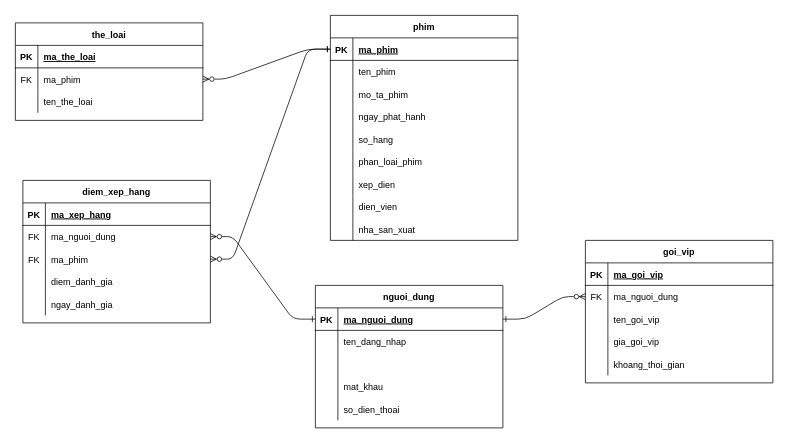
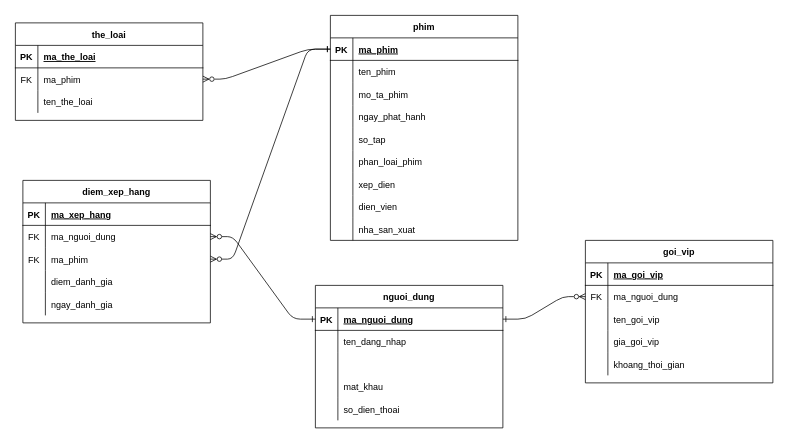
  <mxCell id="0" />
  <mxCell id="1" parent="0" />
  <mxCell id="2" value="nguoi_dung" style="shape=table;startSize=30;container=1;collapsible=1;childLayout=tableLayout;fixedRows=1;rowLines=0;fontStyle=1;align=center;resizeLast=1;" parent="1" vertex="1"><mxGeometry x="420" y="380" width="250" height="190" as="geometry" /></mxCell>
  <mxCell id="3" value="" style="shape=partialRectangle;collapsible=0;dropTarget=0;pointerEvents=0;fillColor=none;points=[[0,0.5],[1,0.5]];portConstraint=eastwest;top=0;left=0;right=0;bottom=1;" parent="2" vertex="1"><mxGeometry y="30" width="250" height="30" as="geometry" /></mxCell>
  <mxCell id="4" value="PK" style="shape=partialRectangle;overflow=hidden;connectable=0;fillColor=none;top=0;left=0;bottom=0;right=0;fontStyle=1;" parent="3" vertex="1"><mxGeometry width="30" height="30" as="geometry"><mxRectangle width="30" height="30" as="alternateBounds" /></mxGeometry></mxCell>
  <mxCell id="5" value="ma_nguoi_dung" style="shape=partialRectangle;overflow=hidden;connectable=0;fillColor=none;top=0;left=0;bottom=0;right=0;align=left;spacingLeft=6;fontStyle=5;" parent="3" vertex="1"><mxGeometry x="30" width="220" height="30" as="geometry"><mxRectangle width="220" height="30" as="alternateBounds" /></mxGeometry></mxCell>
  <mxCell id="6" value="" style="shape=partialRectangle;collapsible=0;dropTarget=0;pointerEvents=0;fillColor=none;points=[[0,0.5],[1,0.5]];portConstraint=eastwest;top=0;left=0;right=0;bottom=0;" parent="2" vertex="1"><mxGeometry y="60" width="250" height="30" as="geometry" /></mxCell>
  <mxCell id="7" value="" style="shape=partialRectangle;overflow=hidden;connectable=0;fillColor=none;top=0;left=0;bottom=0;right=0;" parent="6" vertex="1"><mxGeometry width="30" height="30" as="geometry"><mxRectangle width="30" height="30" as="alternateBounds" /></mxGeometry></mxCell>
  <mxCell id="8" value="ten_dang_nhap" style="shape=partialRectangle;overflow=hidden;connectable=0;fillColor=none;top=0;left=0;bottom=0;right=0;align=left;spacingLeft=6;" parent="6" vertex="1"><mxGeometry x="30" width="220" height="30" as="geometry"><mxRectangle width="220" height="30" as="alternateBounds" /></mxGeometry></mxCell>
  <mxCell id="9" value="" style="shape=partialRectangle;collapsible=0;dropTarget=0;pointerEvents=0;fillColor=none;points=[[0,0.5],[1,0.5]];portConstraint=eastwest;top=0;left=0;right=0;bottom=0;" parent="2" vertex="1"><mxGeometry y="90" width="250" height="30" as="geometry" /></mxCell>
  <mxCell id="10" value="" style="shape=partialRectangle;overflow=hidden;connectable=0;fillColor=none;top=0;left=0;bottom=0;right=0;" parent="9" vertex="1"><mxGeometry width="30" height="30" as="geometry"><mxRectangle width="30" height="30" as="alternateBounds" /></mxGeometry></mxCell>
  <mxCell id="11" value="" style="shape=partialRectangle;collapsible=0;dropTarget=0;pointerEvents=0;fillColor=none;points=[[0,0.5],[1,0.5]];portConstraint=eastwest;top=0;left=0;right=0;bottom=0;" parent="2" vertex="1"><mxGeometry y="120" width="250" height="30" as="geometry" /></mxCell>
  <mxCell id="12" value="" style="shape=partialRectangle;overflow=hidden;connectable=0;fillColor=none;top=0;left=0;bottom=0;right=0;" parent="11" vertex="1"><mxGeometry width="30" height="30" as="geometry"><mxRectangle width="30" height="30" as="alternateBounds" /></mxGeometry></mxCell>
  <mxCell id="13" value="mat_khau" style="shape=partialRectangle;overflow=hidden;connectable=0;fillColor=none;top=0;left=0;bottom=0;right=0;align=left;spacingLeft=6;" parent="11" vertex="1"><mxGeometry x="30" width="220" height="30" as="geometry"><mxRectangle width="220" height="30" as="alternateBounds" /></mxGeometry></mxCell>
  <mxCell id="14" value="" style="shape=partialRectangle;collapsible=0;dropTarget=0;pointerEvents=0;fillColor=none;points=[[0,0.5],[1,0.5]];portConstraint=eastwest;top=0;left=0;right=0;bottom=0;" parent="2" vertex="1"><mxGeometry y="150" width="250" height="30" as="geometry" /></mxCell>
  <mxCell id="15" value="" style="shape=partialRectangle;overflow=hidden;connectable=0;fillColor=none;top=0;left=0;bottom=0;right=0;" parent="14" vertex="1"><mxGeometry width="30" height="30" as="geometry"><mxRectangle width="30" height="30" as="alternateBounds" /></mxGeometry></mxCell>
  <mxCell id="16" value="so_dien_thoai" style="shape=partialRectangle;overflow=hidden;connectable=0;fillColor=none;top=0;left=0;bottom=0;right=0;align=left;spacingLeft=6;" parent="14" vertex="1"><mxGeometry x="30" width="220" height="30" as="geometry"><mxRectangle width="220" height="30" as="alternateBounds" /></mxGeometry></mxCell>
  <mxCell id="17" value="" style="edgeStyle=entityRelationEdgeStyle;endArrow=ERzeroToMany;startArrow=ERone;endFill=0;startFill=0;exitX=0;exitY=0.5;exitDx=0;exitDy=0;entryX=1;entryY=0.5;entryDx=0;entryDy=0;" parent="1" source="19" target="50" edge="1"><mxGeometry width="100" height="100" relative="1" as="geometry"><mxPoint x="960" y="-10" as="sourcePoint" /><mxPoint x="330" y="495" as="targetPoint" /></mxGeometry></mxCell>
  <mxCell id="18" value="phim" style="shape=table;startSize=30;container=1;collapsible=1;childLayout=tableLayout;fixedRows=1;rowLines=0;fontStyle=1;align=center;resizeLast=1;" parent="1" vertex="1"><mxGeometry x="440" y="20" width="250" height="300" as="geometry" /></mxCell>
  <mxCell id="19" value="" style="shape=partialRectangle;collapsible=0;dropTarget=0;pointerEvents=0;fillColor=none;points=[[0,0.5],[1,0.5]];portConstraint=eastwest;top=0;left=0;right=0;bottom=1;" parent="18" vertex="1"><mxGeometry y="30" width="250" height="30" as="geometry" /></mxCell>
  <mxCell id="20" value="PK" style="shape=partialRectangle;overflow=hidden;connectable=0;fillColor=none;top=0;left=0;bottom=0;right=0;fontStyle=1;" parent="19" vertex="1"><mxGeometry width="30" height="30" as="geometry"><mxRectangle width="30" height="30" as="alternateBounds" /></mxGeometry></mxCell>
  <mxCell id="21" value="ma_phim" style="shape=partialRectangle;overflow=hidden;connectable=0;fillColor=none;top=0;left=0;bottom=0;right=0;align=left;spacingLeft=6;fontStyle=5;" parent="19" vertex="1"><mxGeometry x="30" width="220" height="30" as="geometry"><mxRectangle width="220" height="30" as="alternateBounds" /></mxGeometry></mxCell>
  <mxCell id="22" value="" style="shape=partialRectangle;collapsible=0;dropTarget=0;pointerEvents=0;fillColor=none;points=[[0,0.5],[1,0.5]];portConstraint=eastwest;top=0;left=0;right=0;bottom=0;" parent="18" vertex="1"><mxGeometry y="60" width="250" height="30" as="geometry" /></mxCell>
  <mxCell id="23" value="" style="shape=partialRectangle;overflow=hidden;connectable=0;fillColor=none;top=0;left=0;bottom=0;right=0;" parent="22" vertex="1"><mxGeometry width="30" height="30" as="geometry"><mxRectangle width="30" height="30" as="alternateBounds" /></mxGeometry></mxCell>
  <mxCell id="24" value="ten_phim" style="shape=partialRectangle;overflow=hidden;connectable=0;fillColor=none;top=0;left=0;bottom=0;right=0;align=left;spacingLeft=6;" parent="22" vertex="1"><mxGeometry x="30" width="220" height="30" as="geometry"><mxRectangle width="220" height="30" as="alternateBounds" /></mxGeometry></mxCell>
  <mxCell id="25" value="" style="shape=partialRectangle;collapsible=0;dropTarget=0;pointerEvents=0;fillColor=none;points=[[0,0.5],[1,0.5]];portConstraint=eastwest;top=0;left=0;right=0;bottom=0;" parent="18" vertex="1"><mxGeometry y="90" width="250" height="30" as="geometry" /></mxCell>
  <mxCell id="26" value="" style="shape=partialRectangle;overflow=hidden;connectable=0;fillColor=none;top=0;left=0;bottom=0;right=0;" parent="25" vertex="1"><mxGeometry width="30" height="30" as="geometry"><mxRectangle width="30" height="30" as="alternateBounds" /></mxGeometry></mxCell>
  <mxCell id="27" value="mo_ta_phim" style="shape=partialRectangle;overflow=hidden;connectable=0;fillColor=none;top=0;left=0;bottom=0;right=0;align=left;spacingLeft=6;" parent="25" vertex="1"><mxGeometry x="30" width="220" height="30" as="geometry"><mxRectangle width="220" height="30" as="alternateBounds" /></mxGeometry></mxCell>
  <mxCell id="28" value="" style="shape=partialRectangle;collapsible=0;dropTarget=0;pointerEvents=0;fillColor=none;points=[[0,0.5],[1,0.5]];portConstraint=eastwest;top=0;left=0;right=0;bottom=0;" parent="18" vertex="1"><mxGeometry y="120" width="250" height="30" as="geometry" /></mxCell>
  <mxCell id="29" value="" style="shape=partialRectangle;overflow=hidden;connectable=0;fillColor=none;top=0;left=0;bottom=0;right=0;" parent="28" vertex="1"><mxGeometry width="30" height="30" as="geometry"><mxRectangle width="30" height="30" as="alternateBounds" /></mxGeometry></mxCell>
  <mxCell id="30" value="ngay_phat_hanh" style="shape=partialRectangle;overflow=hidden;connectable=0;fillColor=none;top=0;left=0;bottom=0;right=0;align=left;spacingLeft=6;" parent="28" vertex="1"><mxGeometry x="30" width="220" height="30" as="geometry"><mxRectangle width="220" height="30" as="alternateBounds" /></mxGeometry></mxCell>
  <mxCell id="31" value="" style="shape=partialRectangle;collapsible=0;dropTarget=0;pointerEvents=0;fillColor=none;points=[[0,0.5],[1,0.5]];portConstraint=eastwest;top=0;left=0;right=0;bottom=0;" parent="18" vertex="1"><mxGeometry y="150" width="250" height="30" as="geometry" /></mxCell>
  <mxCell id="32" value="" style="shape=partialRectangle;overflow=hidden;connectable=0;fillColor=none;top=0;left=0;bottom=0;right=0;" parent="31" vertex="1"><mxGeometry width="30" height="30" as="geometry"><mxRectangle width="30" height="30" as="alternateBounds" /></mxGeometry></mxCell>
- <mxCell id="33" value="so_hang" style="shape=partialRectangle;overflow=hidden;connectable=0;fillColor=none;top=0;left=0;bottom=0;right=0;align=left;spacingLeft=6;" parent="31" vertex="1"><mxGeometry x="30" width="220" height="30" as="geometry"><mxRectangle width="220" height="30" as="alternateBounds" /></mxGeometry></mxCell>
+ <mxCell id="33" value="so_tap" style="shape=partialRectangle;overflow=hidden;connectable=0;fillColor=none;top=0;left=0;bottom=0;right=0;align=left;spacingLeft=6;" parent="31" vertex="1"><mxGeometry x="30" width="220" height="30" as="geometry"><mxRectangle width="220" height="30" as="alternateBounds" /></mxGeometry></mxCell>
  <mxCell id="34" value="" style="shape=partialRectangle;collapsible=0;dropTarget=0;pointerEvents=0;fillColor=none;points=[[0,0.5],[1,0.5]];portConstraint=eastwest;top=0;left=0;right=0;bottom=0;" parent="18" vertex="1"><mxGeometry y="180" width="250" height="30" as="geometry" /></mxCell>
  <mxCell id="35" value="" style="shape=partialRectangle;overflow=hidden;connectable=0;fillColor=none;top=0;left=0;bottom=0;right=0;" parent="34" vertex="1"><mxGeometry width="30" height="30" as="geometry"><mxRectangle width="30" height="30" as="alternateBounds" /></mxGeometry></mxCell>
  <mxCell id="36" value="phan_loai_phim" style="shape=partialRectangle;overflow=hidden;connectable=0;fillColor=none;top=0;left=0;bottom=0;right=0;align=left;spacingLeft=6;" parent="34" vertex="1"><mxGeometry x="30" width="220" height="30" as="geometry"><mxRectangle width="220" height="30" as="alternateBounds" /></mxGeometry></mxCell>
  <mxCell id="37" value="" style="shape=partialRectangle;collapsible=0;dropTarget=0;pointerEvents=0;fillColor=none;points=[[0,0.5],[1,0.5]];portConstraint=eastwest;top=0;left=0;right=0;bottom=0;" vertex="1" parent="18"><mxGeometry y="210" width="250" height="30" as="geometry" /></mxCell>
  <mxCell id="38" value="" style="shape=partialRectangle;overflow=hidden;connectable=0;fillColor=none;top=0;left=0;bottom=0;right=0;" vertex="1" parent="37"><mxGeometry width="30" height="30" as="geometry"><mxRectangle width="30" height="30" as="alternateBounds" /></mxGeometry></mxCell>
  <mxCell id="39" value="xep_dien" style="shape=partialRectangle;overflow=hidden;connectable=0;fillColor=none;top=0;left=0;bottom=0;right=0;align=left;spacingLeft=6;" vertex="1" parent="37"><mxGeometry x="30" width="220" height="30" as="geometry"><mxRectangle width="220" height="30" as="alternateBounds" /></mxGeometry></mxCell>
  <mxCell id="40" value="" style="shape=partialRectangle;collapsible=0;dropTarget=0;pointerEvents=0;fillColor=none;points=[[0,0.5],[1,0.5]];portConstraint=eastwest;top=0;left=0;right=0;bottom=0;" vertex="1" parent="18"><mxGeometry y="240" width="250" height="30" as="geometry" /></mxCell>
  <mxCell id="41" value="" style="shape=partialRectangle;overflow=hidden;connectable=0;fillColor=none;top=0;left=0;bottom=0;right=0;" vertex="1" parent="40"><mxGeometry width="30" height="30" as="geometry"><mxRectangle width="30" height="30" as="alternateBounds" /></mxGeometry></mxCell>
  <mxCell id="42" value="dien_vien" style="shape=partialRectangle;overflow=hidden;connectable=0;fillColor=none;top=0;left=0;bottom=0;right=0;align=left;spacingLeft=6;" vertex="1" parent="40"><mxGeometry x="30" width="220" height="30" as="geometry"><mxRectangle width="220" height="30" as="alternateBounds" /></mxGeometry></mxCell>
  <mxCell id="43" value="" style="shape=partialRectangle;collapsible=0;dropTarget=0;pointerEvents=0;fillColor=none;points=[[0,0.5],[1,0.5]];portConstraint=eastwest;top=0;left=0;right=0;bottom=0;" vertex="1" parent="18"><mxGeometry y="270" width="250" height="30" as="geometry" /></mxCell>
  <mxCell id="44" value="" style="shape=partialRectangle;overflow=hidden;connectable=0;fillColor=none;top=0;left=0;bottom=0;right=0;" vertex="1" parent="43"><mxGeometry width="30" height="30" as="geometry"><mxRectangle width="30" height="30" as="alternateBounds" /></mxGeometry></mxCell>
  <mxCell id="45" value="nha_san_xuat" style="shape=partialRectangle;overflow=hidden;connectable=0;fillColor=none;top=0;left=0;bottom=0;right=0;align=left;spacingLeft=6;" vertex="1" parent="43"><mxGeometry x="30" width="220" height="30" as="geometry"><mxRectangle width="220" height="30" as="alternateBounds" /></mxGeometry></mxCell>
  <mxCell id="46" value="the_loai" style="shape=table;startSize=30;container=1;collapsible=1;childLayout=tableLayout;fixedRows=1;rowLines=0;fontStyle=1;align=center;resizeLast=1;" parent="1" vertex="1"><mxGeometry x="20" y="30" width="250" height="130" as="geometry" /></mxCell>
  <mxCell id="47" value="" style="shape=partialRectangle;collapsible=0;dropTarget=0;pointerEvents=0;fillColor=none;points=[[0,0.5],[1,0.5]];portConstraint=eastwest;top=0;left=0;right=0;bottom=1;" parent="46" vertex="1"><mxGeometry y="30" width="250" height="30" as="geometry" /></mxCell>
  <mxCell id="48" value="PK" style="shape=partialRectangle;overflow=hidden;connectable=0;fillColor=none;top=0;left=0;bottom=0;right=0;fontStyle=1;" parent="47" vertex="1"><mxGeometry width="30" height="30" as="geometry"><mxRectangle width="30" height="30" as="alternateBounds" /></mxGeometry></mxCell>
  <mxCell id="49" value="ma_the_loai" style="shape=partialRectangle;overflow=hidden;connectable=0;fillColor=none;top=0;left=0;bottom=0;right=0;align=left;spacingLeft=6;fontStyle=5;" parent="47" vertex="1"><mxGeometry x="30" width="220" height="30" as="geometry"><mxRectangle width="220" height="30" as="alternateBounds" /></mxGeometry></mxCell>
  <mxCell id="50" value="" style="shape=partialRectangle;collapsible=0;dropTarget=0;pointerEvents=0;fillColor=none;points=[[0,0.5],[1,0.5]];portConstraint=eastwest;top=0;left=0;right=0;bottom=0;" parent="46" vertex="1"><mxGeometry y="60" width="250" height="30" as="geometry" /></mxCell>
  <mxCell id="51" value="FK" style="shape=partialRectangle;overflow=hidden;connectable=0;fillColor=none;top=0;left=0;bottom=0;right=0;" parent="50" vertex="1"><mxGeometry width="30" height="30" as="geometry"><mxRectangle width="30" height="30" as="alternateBounds" /></mxGeometry></mxCell>
  <mxCell id="52" value="ma_phim" style="shape=partialRectangle;overflow=hidden;connectable=0;fillColor=none;top=0;left=0;bottom=0;right=0;align=left;spacingLeft=6;" parent="50" vertex="1"><mxGeometry x="30" width="220" height="30" as="geometry"><mxRectangle width="220" height="30" as="alternateBounds" /></mxGeometry></mxCell>
  <mxCell id="53" value="" style="shape=partialRectangle;collapsible=0;dropTarget=0;pointerEvents=0;fillColor=none;points=[[0,0.5],[1,0.5]];portConstraint=eastwest;top=0;left=0;right=0;bottom=0;" parent="46" vertex="1"><mxGeometry y="90" width="250" height="30" as="geometry" /></mxCell>
  <mxCell id="54" value="" style="shape=partialRectangle;overflow=hidden;connectable=0;fillColor=none;top=0;left=0;bottom=0;right=0;" parent="53" vertex="1"><mxGeometry width="30" height="30" as="geometry"><mxRectangle width="30" height="30" as="alternateBounds" /></mxGeometry></mxCell>
  <mxCell id="55" value="ten_the_loai" style="shape=partialRectangle;overflow=hidden;connectable=0;fillColor=none;top=0;left=0;bottom=0;right=0;align=left;spacingLeft=6;" parent="53" vertex="1"><mxGeometry x="30" width="220" height="30" as="geometry"><mxRectangle width="220" height="30" as="alternateBounds" /></mxGeometry></mxCell>
  <mxCell id="56" value="diem_xep_hang" style="shape=table;startSize=30;container=1;collapsible=1;childLayout=tableLayout;fixedRows=1;rowLines=0;fontStyle=1;align=center;resizeLast=1;" parent="1" vertex="1"><mxGeometry x="30" y="240" width="250" height="190" as="geometry" /></mxCell>
  <mxCell id="57" value="" style="shape=partialRectangle;collapsible=0;dropTarget=0;pointerEvents=0;fillColor=none;points=[[0,0.5],[1,0.5]];portConstraint=eastwest;top=0;left=0;right=0;bottom=1;" parent="56" vertex="1"><mxGeometry y="30" width="250" height="30" as="geometry" /></mxCell>
  <mxCell id="58" value="PK" style="shape=partialRectangle;overflow=hidden;connectable=0;fillColor=none;top=0;left=0;bottom=0;right=0;fontStyle=1;" parent="57" vertex="1"><mxGeometry width="30" height="30" as="geometry"><mxRectangle width="30" height="30" as="alternateBounds" /></mxGeometry></mxCell>
  <mxCell id="59" value="ma_xep_hang" style="shape=partialRectangle;overflow=hidden;connectable=0;fillColor=none;top=0;left=0;bottom=0;right=0;align=left;spacingLeft=6;fontStyle=5;" parent="57" vertex="1"><mxGeometry x="30" width="220" height="30" as="geometry"><mxRectangle width="220" height="30" as="alternateBounds" /></mxGeometry></mxCell>
  <mxCell id="60" value="" style="shape=partialRectangle;collapsible=0;dropTarget=0;pointerEvents=0;fillColor=none;points=[[0,0.5],[1,0.5]];portConstraint=eastwest;top=0;left=0;right=0;bottom=0;" parent="56" vertex="1"><mxGeometry y="60" width="250" height="30" as="geometry" /></mxCell>
  <mxCell id="61" value="FK" style="shape=partialRectangle;overflow=hidden;connectable=0;fillColor=none;top=0;left=0;bottom=0;right=0;" parent="60" vertex="1"><mxGeometry width="30" height="30" as="geometry"><mxRectangle width="30" height="30" as="alternateBounds" /></mxGeometry></mxCell>
  <mxCell id="62" value="ma_nguoi_dung" style="shape=partialRectangle;overflow=hidden;connectable=0;fillColor=none;top=0;left=0;bottom=0;right=0;align=left;spacingLeft=6;" parent="60" vertex="1"><mxGeometry x="30" width="220" height="30" as="geometry"><mxRectangle width="220" height="30" as="alternateBounds" /></mxGeometry></mxCell>
  <mxCell id="63" value="" style="shape=partialRectangle;collapsible=0;dropTarget=0;pointerEvents=0;fillColor=none;points=[[0,0.5],[1,0.5]];portConstraint=eastwest;top=0;left=0;right=0;bottom=0;" parent="56" vertex="1"><mxGeometry y="90" width="250" height="30" as="geometry" /></mxCell>
  <mxCell id="64" value="FK" style="shape=partialRectangle;overflow=hidden;connectable=0;fillColor=none;top=0;left=0;bottom=0;right=0;" parent="63" vertex="1"><mxGeometry width="30" height="30" as="geometry"><mxRectangle width="30" height="30" as="alternateBounds" /></mxGeometry></mxCell>
  <mxCell id="65" value="ma_phim" style="shape=partialRectangle;overflow=hidden;connectable=0;fillColor=none;top=0;left=0;bottom=0;right=0;align=left;spacingLeft=6;" parent="63" vertex="1"><mxGeometry x="30" width="220" height="30" as="geometry"><mxRectangle width="220" height="30" as="alternateBounds" /></mxGeometry></mxCell>
  <mxCell id="66" value="" style="shape=partialRectangle;collapsible=0;dropTarget=0;pointerEvents=0;fillColor=none;points=[[0,0.5],[1,0.5]];portConstraint=eastwest;top=0;left=0;right=0;bottom=0;" parent="56" vertex="1"><mxGeometry y="120" width="250" height="30" as="geometry" /></mxCell>
  <mxCell id="67" value="" style="shape=partialRectangle;overflow=hidden;connectable=0;fillColor=none;top=0;left=0;bottom=0;right=0;" parent="66" vertex="1"><mxGeometry width="30" height="30" as="geometry"><mxRectangle width="30" height="30" as="alternateBounds" /></mxGeometry></mxCell>
  <mxCell id="68" value="diem_danh_gia" style="shape=partialRectangle;overflow=hidden;connectable=0;fillColor=none;top=0;left=0;bottom=0;right=0;align=left;spacingLeft=6;" parent="66" vertex="1"><mxGeometry x="30" width="220" height="30" as="geometry"><mxRectangle width="220" height="30" as="alternateBounds" /></mxGeometry></mxCell>
  <mxCell id="69" value="" style="shape=partialRectangle;collapsible=0;dropTarget=0;pointerEvents=0;fillColor=none;points=[[0,0.5],[1,0.5]];portConstraint=eastwest;top=0;left=0;right=0;bottom=0;" parent="56" vertex="1"><mxGeometry y="150" width="250" height="30" as="geometry" /></mxCell>
  <mxCell id="70" value="" style="shape=partialRectangle;overflow=hidden;connectable=0;fillColor=none;top=0;left=0;bottom=0;right=0;" parent="69" vertex="1"><mxGeometry width="30" height="30" as="geometry"><mxRectangle width="30" height="30" as="alternateBounds" /></mxGeometry></mxCell>
  <mxCell id="71" value="ngay_danh_gia" style="shape=partialRectangle;overflow=hidden;connectable=0;fillColor=none;top=0;left=0;bottom=0;right=0;align=left;spacingLeft=6;" parent="69" vertex="1"><mxGeometry x="30" width="220" height="30" as="geometry"><mxRectangle width="220" height="30" as="alternateBounds" /></mxGeometry></mxCell>
  <mxCell id="72" value="" style="edgeStyle=entityRelationEdgeStyle;endArrow=ERone;startArrow=ERzeroToMany;endFill=0;startFill=0;exitX=1;exitY=0.5;exitDx=0;exitDy=0;entryX=0;entryY=0.5;entryDx=0;entryDy=0;" parent="1" source="60" target="3" edge="1"><mxGeometry width="100" height="100" relative="1" as="geometry"><mxPoint x="620" y="320" as="sourcePoint" /><mxPoint x="680" y="370" as="targetPoint" /></mxGeometry></mxCell>
  <mxCell id="73" value="" style="edgeStyle=entityRelationEdgeStyle;endArrow=ERone;startArrow=ERzeroToMany;endFill=0;startFill=0;entryX=0;entryY=0.5;entryDx=0;entryDy=0;" parent="1" source="63" target="19" edge="1"><mxGeometry width="100" height="100" relative="1" as="geometry"><mxPoint x="230" y="280" as="sourcePoint" /><mxPoint x="395" y="220" as="targetPoint" /></mxGeometry></mxCell>
  <mxCell id="74" value="" style="edgeStyle=entityRelationEdgeStyle;endArrow=ERzeroToMany;startArrow=ERone;endFill=0;startFill=0;" parent="1" source="3" target="79" edge="1"><mxGeometry width="100" height="100" relative="1" as="geometry"><mxPoint x="758" y="450" as="sourcePoint" /><mxPoint x="830" y="535" as="targetPoint" /></mxGeometry></mxCell>
  <mxCell id="75" value="goi_vip" style="shape=table;startSize=30;container=1;collapsible=1;childLayout=tableLayout;fixedRows=1;rowLines=0;fontStyle=1;align=center;resizeLast=1;" parent="1" vertex="1"><mxGeometry x="780" y="320" width="250" height="190" as="geometry" /></mxCell>
  <mxCell id="76" value="" style="shape=partialRectangle;collapsible=0;dropTarget=0;pointerEvents=0;fillColor=none;points=[[0,0.5],[1,0.5]];portConstraint=eastwest;top=0;left=0;right=0;bottom=1;" parent="75" vertex="1"><mxGeometry y="30" width="250" height="30" as="geometry" /></mxCell>
  <mxCell id="77" value="PK" style="shape=partialRectangle;overflow=hidden;connectable=0;fillColor=none;top=0;left=0;bottom=0;right=0;fontStyle=1;" parent="76" vertex="1"><mxGeometry width="30" height="30" as="geometry"><mxRectangle width="30" height="30" as="alternateBounds" /></mxGeometry></mxCell>
  <mxCell id="78" value="ma_goi_vip" style="shape=partialRectangle;overflow=hidden;connectable=0;fillColor=none;top=0;left=0;bottom=0;right=0;align=left;spacingLeft=6;fontStyle=5;" parent="76" vertex="1"><mxGeometry x="30" width="220" height="30" as="geometry"><mxRectangle width="220" height="30" as="alternateBounds" /></mxGeometry></mxCell>
  <mxCell id="79" value="" style="shape=partialRectangle;collapsible=0;dropTarget=0;pointerEvents=0;fillColor=none;points=[[0,0.5],[1,0.5]];portConstraint=eastwest;top=0;left=0;right=0;bottom=0;" parent="75" vertex="1"><mxGeometry y="60" width="250" height="30" as="geometry" /></mxCell>
  <mxCell id="80" value="FK" style="shape=partialRectangle;overflow=hidden;connectable=0;fillColor=none;top=0;left=0;bottom=0;right=0;" parent="79" vertex="1"><mxGeometry width="30" height="30" as="geometry"><mxRectangle width="30" height="30" as="alternateBounds" /></mxGeometry></mxCell>
  <mxCell id="81" value="ma_nguoi_dung" style="shape=partialRectangle;overflow=hidden;connectable=0;fillColor=none;top=0;left=0;bottom=0;right=0;align=left;spacingLeft=6;" parent="79" vertex="1"><mxGeometry x="30" width="220" height="30" as="geometry"><mxRectangle width="220" height="30" as="alternateBounds" /></mxGeometry></mxCell>
  <mxCell id="82" value="" style="shape=partialRectangle;collapsible=0;dropTarget=0;pointerEvents=0;fillColor=none;points=[[0,0.5],[1,0.5]];portConstraint=eastwest;top=0;left=0;right=0;bottom=0;" parent="75" vertex="1"><mxGeometry y="90" width="250" height="30" as="geometry" /></mxCell>
  <mxCell id="83" value="" style="shape=partialRectangle;overflow=hidden;connectable=0;fillColor=none;top=0;left=0;bottom=0;right=0;" parent="82" vertex="1"><mxGeometry width="30" height="30" as="geometry"><mxRectangle width="30" height="30" as="alternateBounds" /></mxGeometry></mxCell>
  <mxCell id="84" value="ten_goi_vip" style="shape=partialRectangle;overflow=hidden;connectable=0;fillColor=none;top=0;left=0;bottom=0;right=0;align=left;spacingLeft=6;" parent="82" vertex="1"><mxGeometry x="30" width="220" height="30" as="geometry"><mxRectangle width="220" height="30" as="alternateBounds" /></mxGeometry></mxCell>
  <mxCell id="85" value="" style="shape=partialRectangle;collapsible=0;dropTarget=0;pointerEvents=0;fillColor=none;points=[[0,0.5],[1,0.5]];portConstraint=eastwest;top=0;left=0;right=0;bottom=0;" parent="75" vertex="1"><mxGeometry y="120" width="250" height="30" as="geometry" /></mxCell>
  <mxCell id="86" value="" style="shape=partialRectangle;overflow=hidden;connectable=0;fillColor=none;top=0;left=0;bottom=0;right=0;" parent="85" vertex="1"><mxGeometry width="30" height="30" as="geometry"><mxRectangle width="30" height="30" as="alternateBounds" /></mxGeometry></mxCell>
  <mxCell id="87" value="gia_goi_vip" style="shape=partialRectangle;overflow=hidden;connectable=0;fillColor=none;top=0;left=0;bottom=0;right=0;align=left;spacingLeft=6;" parent="85" vertex="1"><mxGeometry x="30" width="220" height="30" as="geometry"><mxRectangle width="220" height="30" as="alternateBounds" /></mxGeometry></mxCell>
  <mxCell id="88" value="" style="shape=partialRectangle;collapsible=0;dropTarget=0;pointerEvents=0;fillColor=none;points=[[0,0.5],[1,0.5]];portConstraint=eastwest;top=0;left=0;right=0;bottom=0;" parent="75" vertex="1"><mxGeometry y="150" width="250" height="30" as="geometry" /></mxCell>
  <mxCell id="89" value="" style="shape=partialRectangle;overflow=hidden;connectable=0;fillColor=none;top=0;left=0;bottom=0;right=0;" parent="88" vertex="1"><mxGeometry width="30" height="30" as="geometry"><mxRectangle width="30" height="30" as="alternateBounds" /></mxGeometry></mxCell>
  <mxCell id="90" value="khoang_thoi_gian" style="shape=partialRectangle;overflow=hidden;connectable=0;fillColor=none;top=0;left=0;bottom=0;right=0;align=left;spacingLeft=6;" parent="88" vertex="1"><mxGeometry x="30" width="220" height="30" as="geometry"><mxRectangle width="220" height="30" as="alternateBounds" /></mxGeometry></mxCell>
